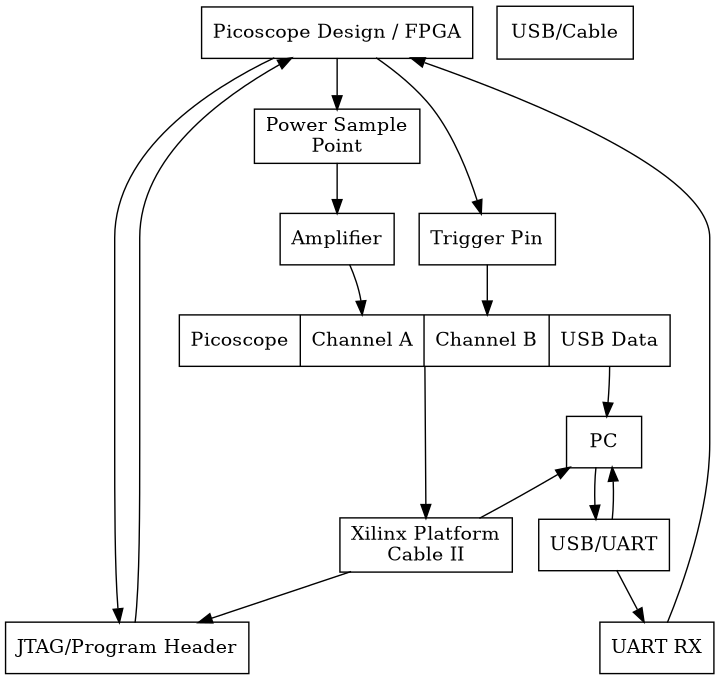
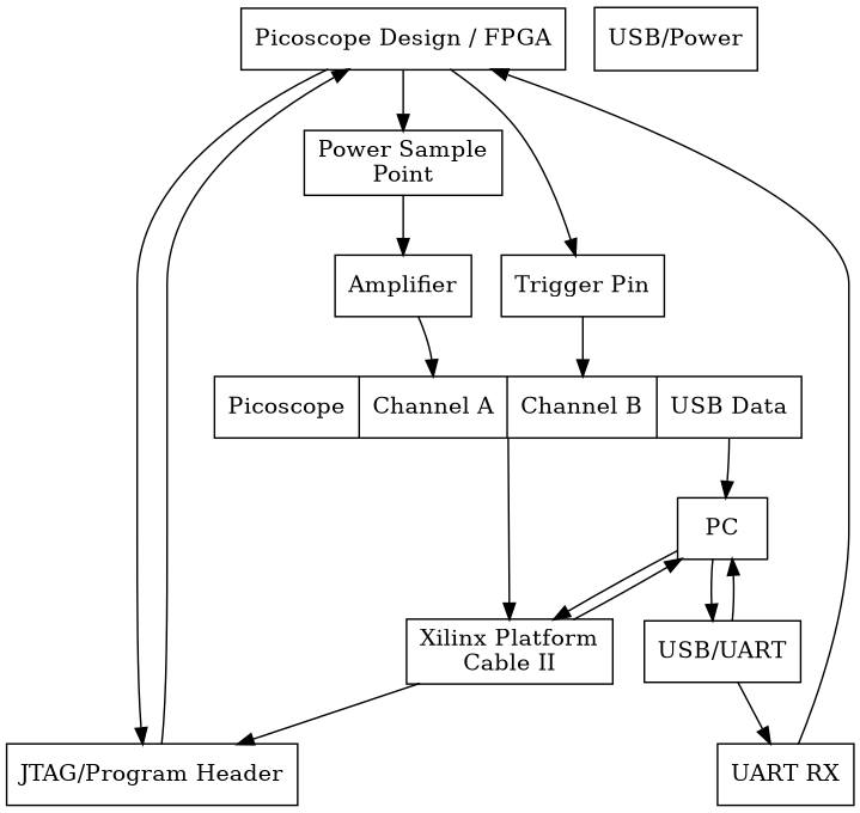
  digraph {
    node [shape=record]
    n1 [label="Picoscope Design / FPGA"]
    n2 [label="Power Sample\nPoint"]
    n3 [label="JTAG/Program Header"]
    n4 [label="Trigger Pin"]
    n5 [label="UART RX"]
-   n6 [label="USB/Cable"]
+   n6 [label="USB/Power"]
    n7 [label=Amplifier]
    n8 [label="<ps> Picoscope | <A> Channel A | <B> Channel B | <USB> USB Data"]
    n9 [label=PC]
    n10 [label="Xilinx Platform\nCable II"]
    n11 [label="USB/UART"]
    subgraph sub_1 {
      label="Sasebo GIII Board"
      n1
      n2
      n3
      n4
      n5
      n6
    }
    n1 -> n2
    n1 -> n3
    n1 -> n4
    n2 -> n7
    n3 -> n1
    n4 -> n8 [headport=B]
    n5 -> n1
    n7 -> n8 [headport=A]
    n8 -> n9 [tailport=USB]
    n8 -> n10
+   n9 -> n10
    n9 -> n11
    n10 -> n3
    n10 -> n9
    n11 -> n5
    n11 -> n9
  }
